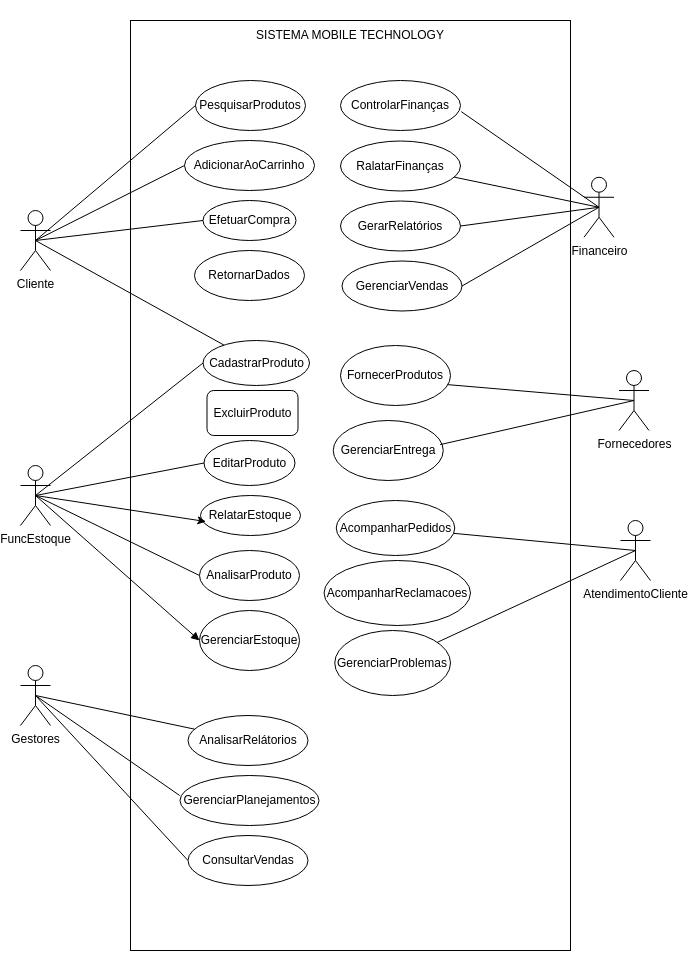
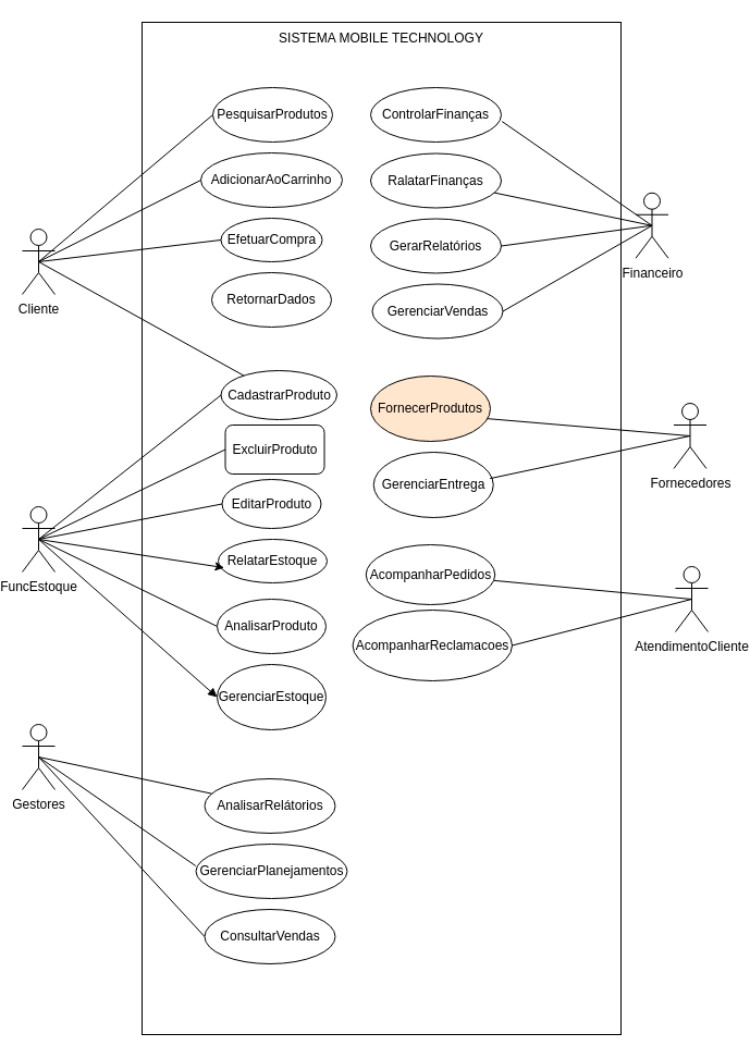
  <mxCell id="0" />
  <mxCell id="1" parent="0" />
  <mxCell id="2" value="" style="rounded=0;whiteSpace=wrap;html=1;" parent="1" vertex="1"><mxGeometry x="130" y="20" width="440" height="930" as="geometry" /></mxCell>
  <mxCell id="3" value="&lt;font style=&quot;vertical-align: inherit;&quot;&gt;&lt;font style=&quot;vertical-align: inherit;&quot;&gt;Cliente&lt;/font&gt;&lt;/font&gt;" style="shape=umlActor;verticalLabelPosition=bottom;verticalAlign=top;html=1;outlineConnect=0;" parent="1" vertex="1"><mxGeometry x="20" y="210" width="30" height="60" as="geometry" /></mxCell>
  <mxCell id="4" style="rounded=0;orthogonalLoop=1;jettySize=auto;html=1;exitX=0.5;exitY=0.5;exitDx=0;exitDy=0;exitPerimeter=0;entryX=0;entryY=0.5;entryDx=0;entryDy=0;endArrow=none;startFill=0;" parent="1" source="8" target="26" edge="1"><mxGeometry relative="1" as="geometry" /></mxCell>
  <mxCell id="5" style="rounded=0;orthogonalLoop=1;jettySize=auto;html=1;exitX=0.5;exitY=0.5;exitDx=0;exitDy=0;exitPerimeter=0;entryX=0;entryY=0.5;entryDx=0;entryDy=0;endArrow=none;startFill=0;" parent="1" source="8" target="43" edge="1"><mxGeometry relative="1" as="geometry" /></mxCell>
+ <mxCell id="6" style="rounded=0;orthogonalLoop=1;jettySize=auto;html=1;exitX=0.5;exitY=0.5;exitDx=0;exitDy=0;exitPerimeter=0;entryX=0;entryY=0.5;entryDx=0;entryDy=0;endArrow=none;startFill=0;" parent="1" source="8" target="42" edge="1"><mxGeometry relative="1" as="geometry" /></mxCell>
  <mxCell id="7" style="rounded=0;orthogonalLoop=1;jettySize=auto;html=1;exitX=0.5;exitY=0.5;exitDx=0;exitDy=0;exitPerimeter=0;entryX=0;entryY=0.5;entryDx=0;entryDy=0;endArrow=none;startFill=0;" parent="1" source="8" target="41" edge="1"><mxGeometry relative="1" as="geometry" /></mxCell>
  <mxCell id="8" value="&lt;font style=&quot;vertical-align: inherit;&quot;&gt;&lt;font style=&quot;vertical-align: inherit;&quot;&gt;FuncEstoque&lt;/font&gt;&lt;/font&gt;" style="shape=umlActor;verticalLabelPosition=bottom;verticalAlign=top;html=1;outlineConnect=0;" parent="1" vertex="1"><mxGeometry x="20" y="465" width="30" height="60" as="geometry" /></mxCell>
  <mxCell id="9" style="rounded=0;orthogonalLoop=1;jettySize=auto;html=1;exitX=0.5;exitY=0.5;exitDx=0;exitDy=0;exitPerimeter=0;endArrow=none;startFill=0;" parent="1" source="13" target="30" edge="1"><mxGeometry relative="1" as="geometry" /></mxCell>
  <mxCell id="10" style="rounded=0;orthogonalLoop=1;jettySize=auto;html=1;exitX=0.5;exitY=0.5;exitDx=0;exitDy=0;exitPerimeter=0;endArrow=none;startFill=0;entryX=1.006;entryY=0.622;entryDx=0;entryDy=0;entryPerimeter=0;" parent="1" source="13" target="20" edge="1"><mxGeometry relative="1" as="geometry" /></mxCell>
  <mxCell id="11" style="rounded=0;orthogonalLoop=1;jettySize=auto;html=1;exitX=0.5;exitY=0.5;exitDx=0;exitDy=0;exitPerimeter=0;entryX=1;entryY=0.5;entryDx=0;entryDy=0;endArrow=none;startFill=0;" parent="1" source="13" target="45" edge="1"><mxGeometry relative="1" as="geometry" /></mxCell>
  <mxCell id="12" style="rounded=0;orthogonalLoop=1;jettySize=auto;html=1;exitX=0.5;exitY=0.5;exitDx=0;exitDy=0;exitPerimeter=0;entryX=1;entryY=0.5;entryDx=0;entryDy=0;endArrow=none;startFill=0;" parent="1" source="13" target="46" edge="1"><mxGeometry relative="1" as="geometry" /></mxCell>
  <mxCell id="13" value="&lt;font style=&quot;vertical-align: inherit;&quot;&gt;&lt;font style=&quot;vertical-align: inherit;&quot;&gt;Financeiro&lt;/font&gt;&lt;/font&gt;&lt;div&gt;&lt;font style=&quot;vertical-align: inherit;&quot;&gt;&lt;font style=&quot;vertical-align: inherit;&quot;&gt;&lt;br&gt;&lt;/font&gt;&lt;/font&gt;&lt;/div&gt;" style="shape=umlActor;verticalLabelPosition=bottom;verticalAlign=top;html=1;outlineConnect=0;" parent="1" vertex="1"><mxGeometry x="583.5" y="176.75" width="30" height="60" as="geometry" /></mxCell>
  <mxCell id="14" style="rounded=0;orthogonalLoop=1;jettySize=auto;html=1;exitX=0.5;exitY=0.5;exitDx=0;exitDy=0;exitPerimeter=0;endArrow=none;startFill=0;" parent="1" source="16" target="21" edge="1"><mxGeometry relative="1" as="geometry" /></mxCell>
  <mxCell id="15" style="rounded=0;orthogonalLoop=1;jettySize=auto;html=1;exitX=0.5;exitY=0.5;exitDx=0;exitDy=0;exitPerimeter=0;entryX=0;entryY=0.5;entryDx=0;entryDy=0;endArrow=none;startFill=0;" parent="1" source="16" target="44" edge="1"><mxGeometry relative="1" as="geometry" /></mxCell>
  <mxCell id="16" value="&lt;font style=&quot;vertical-align: inherit;&quot;&gt;&lt;font style=&quot;vertical-align: inherit;&quot;&gt;Gestores&lt;/font&gt;&lt;/font&gt;" style="shape=umlActor;verticalLabelPosition=bottom;verticalAlign=top;html=1;outlineConnect=0;" parent="1" vertex="1"><mxGeometry x="20" y="665" width="30" height="60" as="geometry" /></mxCell>
  <mxCell id="17" style="rounded=0;orthogonalLoop=1;jettySize=auto;html=1;exitX=0.5;exitY=0.5;exitDx=0;exitDy=0;exitPerimeter=0;entryX=0;entryY=0.5;entryDx=0;entryDy=0;endArrow=none;startFill=0;" parent="1" source="18" target="22" edge="1"><mxGeometry relative="1" as="geometry" /></mxCell>
  <mxCell id="18" value="&lt;font style=&quot;vertical-align: inherit;&quot;&gt;&lt;font style=&quot;vertical-align: inherit;&quot;&gt;Fornecedores&lt;/font&gt;&lt;/font&gt;" style="shape=umlActor;verticalLabelPosition=bottom;verticalAlign=top;html=1;outlineConnect=0;" parent="1" vertex="1"><mxGeometry x="618.5" y="370" width="30" height="60" as="geometry" /></mxCell>
  <mxCell id="19" value="&lt;font style=&quot;vertical-align: inherit;&quot;&gt;&lt;font style=&quot;vertical-align: inherit;&quot;&gt;&lt;font style=&quot;vertical-align: inherit;&quot;&gt;&lt;font style=&quot;vertical-align: inherit;&quot;&gt;&lt;font style=&quot;vertical-align: inherit;&quot;&gt;&lt;font style=&quot;vertical-align: inherit;&quot;&gt;&lt;font style=&quot;vertical-align: inherit;&quot;&gt;&lt;font style=&quot;vertical-align: inherit;&quot;&gt;GerenciarEstoque&lt;/font&gt;&lt;/font&gt;&lt;/font&gt;&lt;/font&gt;&lt;/font&gt;&lt;/font&gt;&lt;/font&gt;&lt;/font&gt;" style="ellipse;whiteSpace=wrap;html=1;" parent="1" vertex="1"><mxGeometry x="199" y="610" width="100" height="60" as="geometry" /></mxCell>
  <mxCell id="20" value="&lt;font style=&quot;vertical-align: inherit;&quot;&gt;&lt;font style=&quot;vertical-align: inherit;&quot;&gt;&lt;font style=&quot;vertical-align: inherit;&quot;&gt;&lt;font style=&quot;vertical-align: inherit;&quot;&gt;ControlarFinanças&lt;/font&gt;&lt;/font&gt;&lt;/font&gt;&lt;/font&gt;" style="ellipse;whiteSpace=wrap;html=1;" parent="1" vertex="1"><mxGeometry x="340" y="80" width="120" height="50" as="geometry" /></mxCell>
  <mxCell id="21" value="&lt;font style=&quot;vertical-align: inherit;&quot;&gt;&lt;font style=&quot;vertical-align: inherit;&quot;&gt;&lt;font style=&quot;vertical-align: inherit;&quot;&gt;&lt;font style=&quot;vertical-align: inherit;&quot;&gt;&lt;font style=&quot;vertical-align: inherit;&quot;&gt;&lt;font style=&quot;vertical-align: inherit;&quot;&gt;AnalisarRelátorios&lt;/font&gt;&lt;/font&gt;&lt;/font&gt;&lt;/font&gt;&lt;/font&gt;&lt;/font&gt;" style="ellipse;whiteSpace=wrap;html=1;" parent="1" vertex="1"><mxGeometry x="187.5" y="715" width="120" height="50" as="geometry" /></mxCell>
- <mxCell id="22" value="&lt;font style=&quot;vertical-align: inherit;&quot;&gt;&lt;font style=&quot;vertical-align: inherit;&quot;&gt;&lt;font style=&quot;vertical-align: inherit;&quot;&gt;&lt;font style=&quot;vertical-align: inherit;&quot;&gt;FornecerProdutos&lt;/font&gt;&lt;/font&gt;&lt;/font&gt;&lt;/font&gt;" style="ellipse;whiteSpace=wrap;html=1;" parent="1" vertex="1"><mxGeometry x="340" y="345" width="110" height="60" as="geometry" /></mxCell>
+ <mxCell id="22" value="&lt;font style=&quot;vertical-align: inherit;&quot;&gt;&lt;font style=&quot;vertical-align: inherit;&quot;&gt;&lt;font style=&quot;vertical-align: inherit;&quot;&gt;&lt;font style=&quot;vertical-align: inherit;&quot;&gt;FornecerProdutos&lt;/font&gt;&lt;/font&gt;&lt;/font&gt;&lt;/font&gt;" style="ellipse;whiteSpace=wrap;html=1;fillColor=#ffe6cc;" parent="1" vertex="1"><mxGeometry x="340" y="345" width="110" height="60" as="geometry" /></mxCell>
  <mxCell id="23" value="&lt;font style=&quot;vertical-align: inherit;&quot;&gt;&lt;font style=&quot;vertical-align: inherit;&quot;&gt;EfetuarCompra&lt;/font&gt;&lt;/font&gt;" style="ellipse;whiteSpace=wrap;html=1;" parent="1" vertex="1"><mxGeometry x="202.5" y="200" width="93" height="40" as="geometry" /></mxCell>
  <mxCell id="24" value="&lt;font style=&quot;vertical-align: inherit;&quot;&gt;&lt;font style=&quot;vertical-align: inherit;&quot;&gt;RetornarDados&lt;/font&gt;&lt;/font&gt;" style="ellipse;whiteSpace=wrap;html=1;" parent="1" vertex="1"><mxGeometry x="194" y="250" width="110" height="50" as="geometry" /></mxCell>
  <mxCell id="25" value="&lt;font style=&quot;vertical-align: inherit;&quot;&gt;&lt;font style=&quot;vertical-align: inherit;&quot;&gt;&lt;font style=&quot;vertical-align: inherit;&quot;&gt;&lt;font style=&quot;vertical-align: inherit;&quot;&gt;PesquisarProdutos&lt;/font&gt;&lt;/font&gt;&lt;/font&gt;&lt;/font&gt;" style="ellipse;whiteSpace=wrap;html=1;" parent="1" vertex="1"><mxGeometry x="195" y="80" width="110" height="50" as="geometry" /></mxCell>
  <mxCell id="26" value="&lt;font style=&quot;vertical-align: inherit;&quot;&gt;&lt;font style=&quot;vertical-align: inherit;&quot;&gt;AnalisarProduto&lt;/font&gt;&lt;/font&gt;" style="ellipse;whiteSpace=wrap;html=1;" parent="1" vertex="1"><mxGeometry x="199" y="550" width="100" height="50" as="geometry" /></mxCell>
- <mxCell id="27" value="&lt;font style=&quot;vertical-align: inherit;&quot;&gt;&lt;font style=&quot;vertical-align: inherit;&quot;&gt;&lt;font style=&quot;vertical-align: inherit;&quot;&gt;&lt;font style=&quot;vertical-align: inherit;&quot;&gt;&lt;font style=&quot;vertical-align: inherit;&quot;&gt;&lt;font style=&quot;vertical-align: inherit;&quot;&gt;GerenciarEntrega&lt;/font&gt;&lt;/font&gt;&lt;/font&gt;&lt;/font&gt;&lt;/font&gt;&lt;/font&gt;" style="ellipse;whiteSpace=wrap;html=1;" parent="1" vertex="1"><mxGeometry x="332.75" y="420" width="110" height="60" as="geometry" /></mxCell>
+ <mxCell id="27" value="&lt;font style=&quot;vertical-align: inherit;&quot;&gt;&lt;font style=&quot;vertical-align: inherit;&quot;&gt;&lt;font style=&quot;vertical-align: inherit;&quot;&gt;&lt;font style=&quot;vertical-align: inherit;&quot;&gt;&lt;font style=&quot;vertical-align: inherit;&quot;&gt;&lt;font style=&quot;vertical-align: inherit;&quot;&gt;GerenciarEntrega&lt;/font&gt;&lt;/font&gt;&lt;/font&gt;&lt;/font&gt;&lt;/font&gt;&lt;/font&gt;" style="ellipse;whiteSpace=wrap;html=1;" parent="1" vertex="1"><mxGeometry x="342.75" y="415" width="110" height="60" as="geometry" /></mxCell>
  <mxCell id="28" value="&lt;font style=&quot;vertical-align: inherit;&quot;&gt;&lt;font style=&quot;vertical-align: inherit;&quot;&gt;AdicionarAoCarrinho&lt;/font&gt;&lt;/font&gt;" style="ellipse;whiteSpace=wrap;html=1;" parent="1" vertex="1"><mxGeometry x="184" y="140" width="130" height="50" as="geometry" /></mxCell>
  <mxCell id="29" value="&lt;font style=&quot;vertical-align: inherit;&quot;&gt;&lt;font style=&quot;vertical-align: inherit;&quot;&gt;RelatarEstoque&lt;/font&gt;&lt;/font&gt;" style="ellipse;whiteSpace=wrap;html=1;" parent="1" vertex="1"><mxGeometry x="200" y="495" width="100" height="40" as="geometry" /></mxCell>
  <mxCell id="30" value="&lt;font style=&quot;vertical-align: inherit;&quot;&gt;&lt;font style=&quot;vertical-align: inherit;&quot;&gt;RalatarFinanças&lt;/font&gt;&lt;/font&gt;" style="ellipse;whiteSpace=wrap;html=1;" parent="1" vertex="1"><mxGeometry x="340" y="140.5" width="120" height="50" as="geometry" /></mxCell>
  <mxCell id="31" value="&lt;font style=&quot;vertical-align: inherit;&quot;&gt;&lt;font style=&quot;vertical-align: inherit;&quot;&gt;&lt;font style=&quot;vertical-align: inherit;&quot;&gt;&lt;font style=&quot;vertical-align: inherit;&quot;&gt;GerenciarPlanejamentos&lt;/font&gt;&lt;/font&gt;&lt;/font&gt;&lt;/font&gt;" style="ellipse;whiteSpace=wrap;html=1;" parent="1" vertex="1"><mxGeometry x="179.5" y="775" width="139" height="50" as="geometry" /></mxCell>
  <mxCell id="32" style="rounded=0;orthogonalLoop=1;jettySize=auto;html=1;exitX=0.5;exitY=0.5;exitDx=0;exitDy=0;exitPerimeter=0;entryX=0.972;entryY=0.402;entryDx=0;entryDy=0;endArrow=none;startFill=0;entryPerimeter=0;" parent="1" source="18" target="27" edge="1"><mxGeometry relative="1" as="geometry"><mxPoint x="55" y="990" as="sourcePoint" /><mxPoint x="210" y="970" as="targetPoint" /></mxGeometry></mxCell>
  <mxCell id="33" style="rounded=0;orthogonalLoop=1;jettySize=auto;html=1;exitX=0.5;exitY=0.5;exitDx=0;exitDy=0;exitPerimeter=0;entryX=-0.002;entryY=0.4;entryDx=0;entryDy=0;entryPerimeter=0;endArrow=none;startFill=0;" parent="1" source="16" target="31" edge="1"><mxGeometry relative="1" as="geometry" /></mxCell>
  <mxCell id="34" style="rounded=0;orthogonalLoop=1;jettySize=auto;html=1;exitX=0.5;exitY=0.5;exitDx=0;exitDy=0;exitPerimeter=0;entryX=0.055;entryY=0.652;entryDx=0;entryDy=0;endArrow=classic;startFill=0;entryPerimeter=0;" parent="1" source="8" target="29" edge="1"><mxGeometry relative="1" as="geometry"><mxPoint x="45" y="340" as="sourcePoint" /><mxPoint x="207" y="335" as="targetPoint" /></mxGeometry></mxCell>
  <mxCell id="35" style="rounded=0;orthogonalLoop=1;jettySize=auto;html=1;exitX=0.5;exitY=0.5;exitDx=0;exitDy=0;exitPerimeter=0;entryX=0;entryY=0.5;entryDx=0;entryDy=0;endArrow=block;startFill=0;" parent="1" source="8" target="19" edge="1"><mxGeometry relative="1" as="geometry"><mxPoint x="55" y="350" as="sourcePoint" /><mxPoint x="217" y="345" as="targetPoint" /></mxGeometry></mxCell>
  <mxCell id="36" style="rounded=0;orthogonalLoop=1;jettySize=auto;html=1;exitX=0.5;exitY=0.5;exitDx=0;exitDy=0;exitPerimeter=0;endArrow=none;startFill=0;" parent="1" source="3" target="41" edge="1"><mxGeometry relative="1" as="geometry" /></mxCell>
  <mxCell id="37" style="rounded=0;orthogonalLoop=1;jettySize=auto;html=1;exitX=0.5;exitY=0.5;exitDx=0;exitDy=0;exitPerimeter=0;entryX=0;entryY=0.5;entryDx=0;entryDy=0;endArrow=none;startFill=0;" parent="1" source="3" target="23" edge="1"><mxGeometry relative="1" as="geometry"><mxPoint x="45" y="0" as="sourcePoint" /><mxPoint x="214" y="-70" as="targetPoint" /></mxGeometry></mxCell>
  <mxCell id="38" style="rounded=0;orthogonalLoop=1;jettySize=auto;html=1;endArrow=none;startFill=0;entryX=0;entryY=0.5;entryDx=0;entryDy=0;" parent="1" target="25" edge="1"><mxGeometry relative="1" as="geometry"><mxPoint x="35" y="240" as="sourcePoint" /><mxPoint x="224" y="-60" as="targetPoint" /></mxGeometry></mxCell>
  <mxCell id="39" style="rounded=0;orthogonalLoop=1;jettySize=auto;html=1;entryX=0;entryY=0.5;entryDx=0;entryDy=0;endArrow=none;startFill=0;exitX=0.5;exitY=0.5;exitDx=0;exitDy=0;exitPerimeter=0;" parent="1" source="3" target="28" edge="1"><mxGeometry relative="1" as="geometry"><mxPoint x="40" y="-10" as="sourcePoint" /><mxPoint x="234" y="-50" as="targetPoint" /></mxGeometry></mxCell>
  <mxCell id="40" value="&lt;font style=&quot;vertical-align: inherit;&quot;&gt;&lt;font style=&quot;vertical-align: inherit;&quot;&gt;&lt;font style=&quot;vertical-align: inherit;&quot;&gt;&lt;font style=&quot;vertical-align: inherit;&quot;&gt;&lt;font style=&quot;vertical-align: inherit;&quot;&gt;&lt;font style=&quot;vertical-align: inherit;&quot;&gt;&lt;font style=&quot;vertical-align: inherit;&quot;&gt;&lt;font style=&quot;vertical-align: inherit;&quot;&gt;SISTEMA MOBILE TECHNOLOGY&lt;/font&gt;&lt;/font&gt;&lt;/font&gt;&lt;/font&gt;&lt;/font&gt;&lt;/font&gt;&lt;/font&gt;&lt;/font&gt;" style="text;html=1;align=center;verticalAlign=middle;whiteSpace=wrap;rounded=0;" parent="1" vertex="1"><mxGeometry x="215" y="20" width="270" height="30" as="geometry" /></mxCell>
  <mxCell id="41" value="&lt;font style=&quot;vertical-align: inherit;&quot;&gt;&lt;font style=&quot;vertical-align: inherit;&quot;&gt;&lt;font style=&quot;vertical-align: inherit;&quot;&gt;&lt;font style=&quot;vertical-align: inherit;&quot;&gt;CadastrarProduto&lt;/font&gt;&lt;/font&gt;&lt;/font&gt;&lt;/font&gt;" style="ellipse;whiteSpace=wrap;html=1;" parent="1" vertex="1"><mxGeometry x="202.5" y="340" width="106.5" height="45" as="geometry" /></mxCell>
  <mxCell id="42" value="&lt;font style=&quot;vertical-align: inherit;&quot;&gt;&lt;font style=&quot;vertical-align: inherit;&quot;&gt;&lt;font style=&quot;vertical-align: inherit;&quot;&gt;&lt;font style=&quot;vertical-align: inherit;&quot;&gt;&lt;font style=&quot;vertical-align: inherit;&quot;&gt;&lt;font style=&quot;vertical-align: inherit;&quot;&gt;ExcluirProduto&lt;/font&gt;&lt;/font&gt;&lt;/font&gt;&lt;/font&gt;&lt;/font&gt;&lt;/font&gt;" style="whiteSpace=wrap;html=1;rounded=1;" parent="1" vertex="1"><mxGeometry x="206.5" y="390" width="91" height="45" as="geometry" /></mxCell>
  <mxCell id="43" value="&lt;font style=&quot;vertical-align: inherit;&quot;&gt;&lt;font style=&quot;vertical-align: inherit;&quot;&gt;&lt;font style=&quot;vertical-align: inherit;&quot;&gt;&lt;font style=&quot;vertical-align: inherit;&quot;&gt;&lt;font style=&quot;vertical-align: inherit;&quot;&gt;&lt;font style=&quot;vertical-align: inherit;&quot;&gt;&lt;font style=&quot;vertical-align: inherit;&quot;&gt;&lt;font style=&quot;vertical-align: inherit;&quot;&gt;EditarProduto&lt;/font&gt;&lt;/font&gt;&lt;/font&gt;&lt;/font&gt;&lt;/font&gt;&lt;/font&gt;&lt;/font&gt;&lt;/font&gt;" style="ellipse;whiteSpace=wrap;html=1;" parent="1" vertex="1"><mxGeometry x="203.5" y="440" width="91" height="45" as="geometry" /></mxCell>
  <mxCell id="44" value="&lt;font style=&quot;vertical-align: inherit;&quot;&gt;&lt;font style=&quot;vertical-align: inherit;&quot;&gt;&lt;font style=&quot;vertical-align: inherit;&quot;&gt;&lt;font style=&quot;vertical-align: inherit;&quot;&gt;&lt;font style=&quot;vertical-align: inherit;&quot;&gt;&lt;font style=&quot;vertical-align: inherit;&quot;&gt;ConsultarVendas&lt;/font&gt;&lt;/font&gt;&lt;/font&gt;&lt;/font&gt;&lt;/font&gt;&lt;/font&gt;" style="ellipse;whiteSpace=wrap;html=1;" parent="1" vertex="1"><mxGeometry x="187.5" y="835" width="120" height="50" as="geometry" /></mxCell>
  <mxCell id="45" value="&lt;font style=&quot;vertical-align: inherit;&quot;&gt;&lt;font style=&quot;vertical-align: inherit;&quot;&gt;GerarRelatórios&lt;/font&gt;&lt;/font&gt;" style="ellipse;whiteSpace=wrap;html=1;" parent="1" vertex="1"><mxGeometry x="340" y="200.5" width="120" height="50" as="geometry" /></mxCell>
  <mxCell id="46" value="&lt;font style=&quot;vertical-align: inherit;&quot;&gt;&lt;font style=&quot;vertical-align: inherit;&quot;&gt;GerenciarVendas&lt;/font&gt;&lt;/font&gt;" style="ellipse;whiteSpace=wrap;html=1;" parent="1" vertex="1"><mxGeometry x="341.5" y="260.5" width="120" height="50" as="geometry" /></mxCell>
  <mxCell id="47" style="rounded=0;orthogonalLoop=1;jettySize=auto;html=1;exitX=0.5;exitY=0.5;exitDx=0;exitDy=0;exitPerimeter=0;endArrow=none;startFill=0;" parent="1" source="50" target="51" edge="1"><mxGeometry relative="1" as="geometry" /></mxCell>
- <mxCell id="48" style="rounded=0;orthogonalLoop=1;jettySize=auto;html=1;exitX=0.5;exitY=0.5;exitDx=0;exitDy=0;exitPerimeter=0;endArrow=none;startFill=0;" parent="1" source="50" target="52" edge="1"><mxGeometry relative="1" as="geometry" /></mxCell>
+ <mxCell id="49" style="rounded=0;orthogonalLoop=1;jettySize=auto;html=1;exitX=0.5;exitY=0.5;exitDx=0;exitDy=0;exitPerimeter=0;entryX=1;entryY=0.5;entryDx=0;entryDy=0;endArrow=none;endFill=0;startFill=0;" parent="1" source="50" target="53" edge="1"><mxGeometry relative="1" as="geometry" /></mxCell>
  <mxCell id="50" value="&lt;font style=&quot;vertical-align: inherit;&quot;&gt;&lt;font style=&quot;vertical-align: inherit;&quot;&gt;AtendimentoCliente&lt;/font&gt;&lt;/font&gt;" style="shape=umlActor;verticalLabelPosition=bottom;verticalAlign=top;html=1;outlineConnect=0;" parent="1" vertex="1"><mxGeometry x="620" y="520" width="30" height="60" as="geometry" /></mxCell>
  <mxCell id="51" value="&lt;font style=&quot;vertical-align: inherit;&quot;&gt;&lt;font style=&quot;vertical-align: inherit;&quot;&gt;&lt;font style=&quot;vertical-align: inherit;&quot;&gt;&lt;font style=&quot;vertical-align: inherit;&quot;&gt;AcompanharPedidos&lt;/font&gt;&lt;/font&gt;&lt;/font&gt;&lt;/font&gt;" style="ellipse;whiteSpace=wrap;html=1;" parent="1" vertex="1"><mxGeometry x="335.75" y="500" width="118.5" height="55" as="geometry" /></mxCell>
- <mxCell id="52" value="&lt;font style=&quot;vertical-align: inherit;&quot;&gt;&lt;font style=&quot;vertical-align: inherit;&quot;&gt;&lt;font style=&quot;vertical-align: inherit;&quot;&gt;&lt;font style=&quot;vertical-align: inherit;&quot;&gt;&lt;font style=&quot;vertical-align: inherit;&quot;&gt;&lt;font style=&quot;vertical-align: inherit;&quot;&gt;GerenciarProblemas&lt;/font&gt;&lt;/font&gt;&lt;/font&gt;&lt;/font&gt;&lt;/font&gt;&lt;/font&gt;" style="ellipse;whiteSpace=wrap;html=1;" parent="1" vertex="1"><mxGeometry x="334.25" y="630" width="115.75" height="65" as="geometry" /></mxCell>
  <mxCell id="53" value="&lt;font style=&quot;vertical-align: inherit;&quot;&gt;&lt;font style=&quot;vertical-align: inherit;&quot;&gt;&lt;font style=&quot;vertical-align: inherit;&quot;&gt;&lt;font style=&quot;vertical-align: inherit;&quot;&gt;&lt;font style=&quot;vertical-align: inherit;&quot;&gt;&lt;font style=&quot;vertical-align: inherit;&quot;&gt;AcompanharReclamacoes&lt;/font&gt;&lt;/font&gt;&lt;/font&gt;&lt;/font&gt;&lt;/font&gt;&lt;/font&gt;" style="ellipse;whiteSpace=wrap;html=1;" parent="1" vertex="1"><mxGeometry x="323.57" y="560" width="146.43" height="65" as="geometry" /></mxCell>
